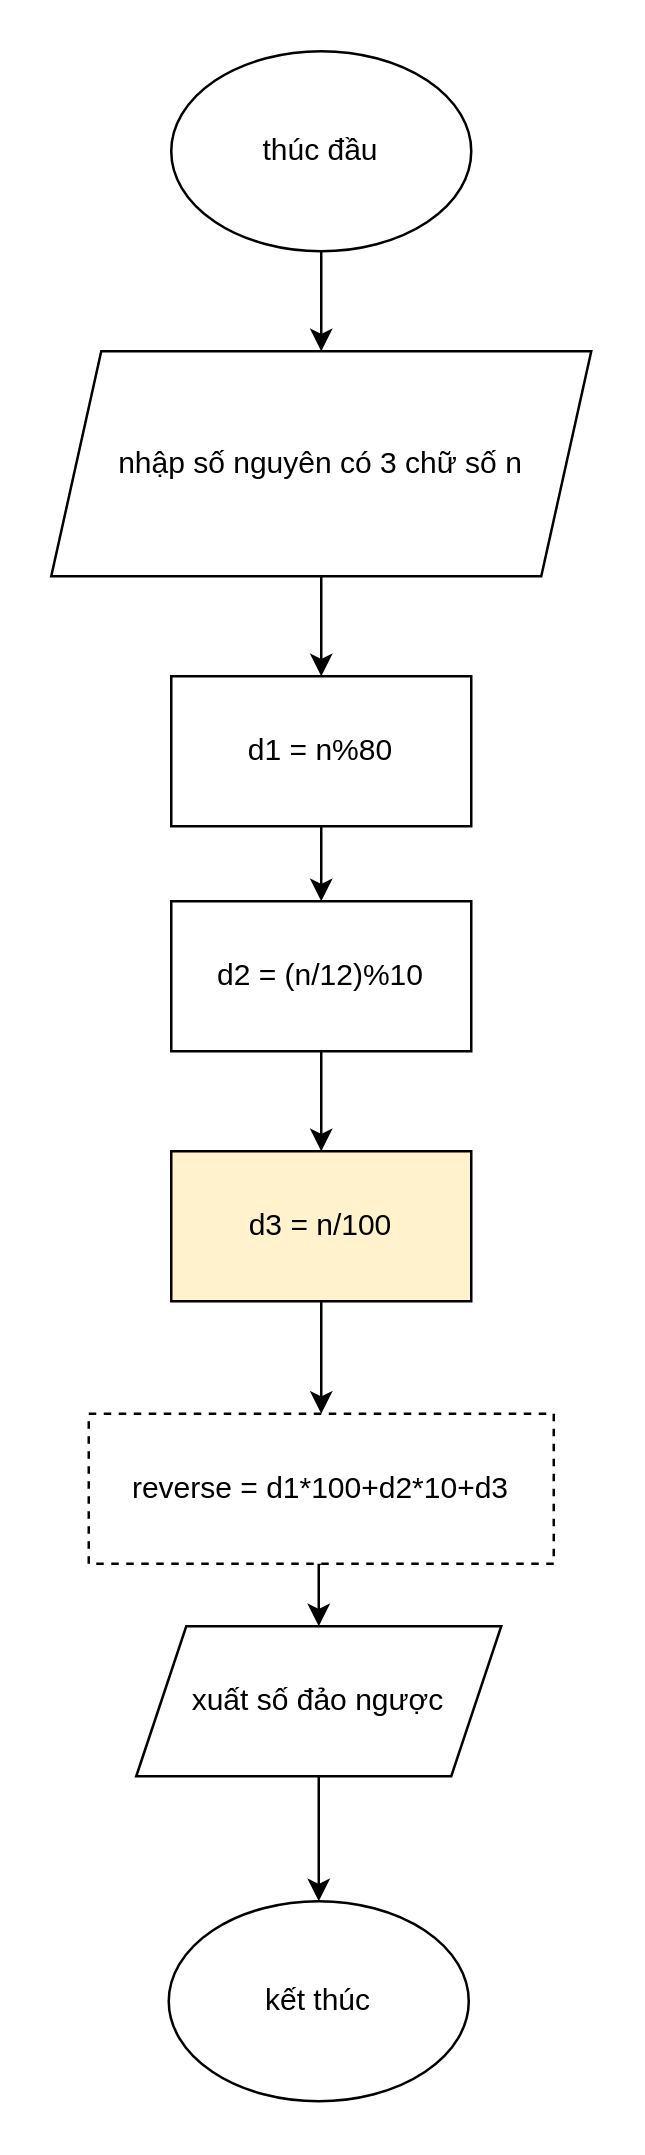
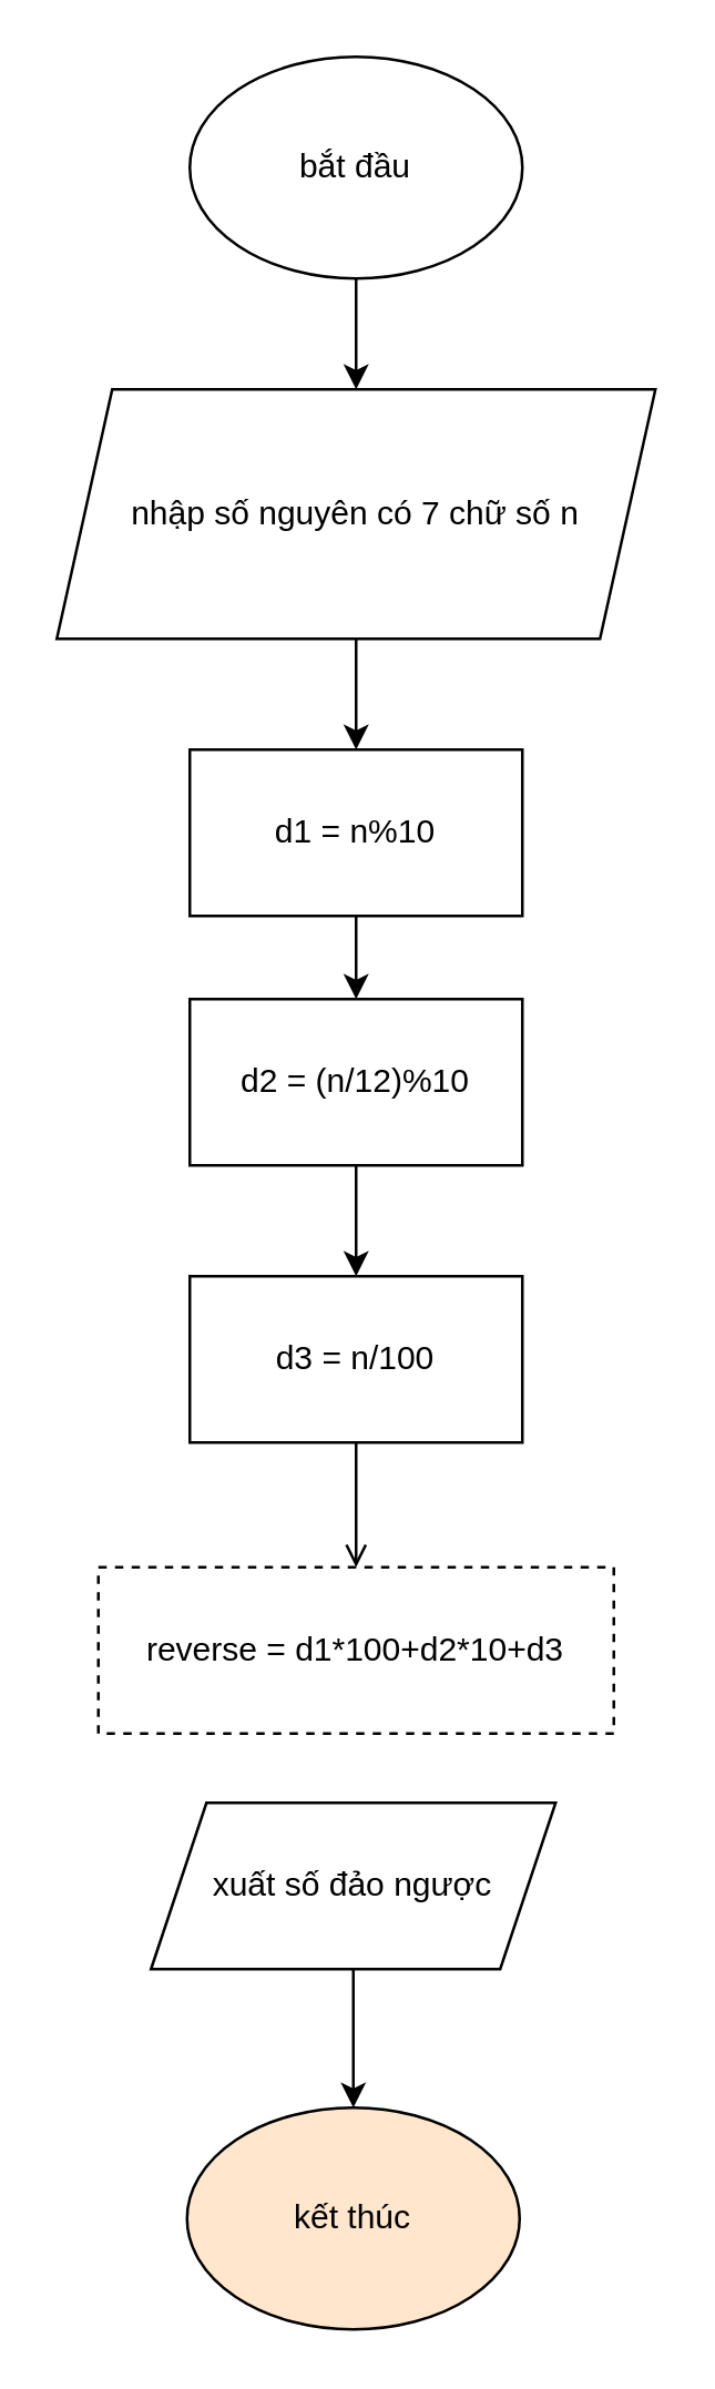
  <mxCell id="0" />
  <mxCell id="1" parent="0" />
  <mxCell id="2" style="edgeStyle=orthogonalEdgeStyle;rounded=0;orthogonalLoop=1;jettySize=auto;html=1;exitX=0.5;exitY=1;exitDx=0;exitDy=0;" edge="1" parent="1" source="3"><mxGeometry relative="1" as="geometry"><mxPoint x="128" y="140" as="targetPoint" /></mxGeometry></mxCell>
- <mxCell id="3" value="thúc đầu" style="ellipse;whiteSpace=wrap;html=1;" vertex="1" parent="1"><mxGeometry x="68" y="20" width="120" height="80" as="geometry" /></mxCell>
+ <mxCell id="3" value="bắt đầu" style="ellipse;whiteSpace=wrap;html=1;" vertex="1" parent="1"><mxGeometry x="68" y="20" width="120" height="80" as="geometry" /></mxCell>
  <mxCell id="4" style="edgeStyle=orthogonalEdgeStyle;rounded=0;orthogonalLoop=1;jettySize=auto;html=1;exitX=0.5;exitY=1;exitDx=0;exitDy=0;" edge="1" parent="1" source="5"><mxGeometry relative="1" as="geometry"><mxPoint x="128" y="270" as="targetPoint" /></mxGeometry></mxCell>
- <mxCell id="5" value="nhập số nguyên có 3 chữ số n" style="shape=parallelogram;perimeter=parallelogramPerimeter;whiteSpace=wrap;html=1;fixedSize=1;" vertex="1" parent="1"><mxGeometry x="20" y="140" width="216" height="90" as="geometry" /></mxCell>
+ <mxCell id="5" value="nhập số nguyên có 7 chữ số n" style="shape=parallelogram;perimeter=parallelogramPerimeter;whiteSpace=wrap;html=1;fixedSize=1;" vertex="1" parent="1"><mxGeometry x="20" y="140" width="216" height="90" as="geometry" /></mxCell>
  <mxCell id="6" style="edgeStyle=orthogonalEdgeStyle;rounded=0;orthogonalLoop=1;jettySize=auto;html=1;exitX=0.5;exitY=1;exitDx=0;exitDy=0;" edge="1" parent="1" source="7"><mxGeometry relative="1" as="geometry"><mxPoint x="128" y="360" as="targetPoint" /></mxGeometry></mxCell>
- <mxCell id="7" value="d1 = n%80" style="rounded=0;whiteSpace=wrap;html=1;" vertex="1" parent="1"><mxGeometry x="68" y="270" width="120" height="60" as="geometry" /></mxCell>
+ <mxCell id="7" value="d1 = n%10" style="rounded=0;whiteSpace=wrap;html=1;" vertex="1" parent="1"><mxGeometry x="68" y="270" width="120" height="60" as="geometry" /></mxCell>
  <mxCell id="8" style="edgeStyle=orthogonalEdgeStyle;rounded=0;orthogonalLoop=1;jettySize=auto;html=1;exitX=0.5;exitY=1;exitDx=0;exitDy=0;" edge="1" parent="1" source="9"><mxGeometry relative="1" as="geometry"><mxPoint x="128" y="460" as="targetPoint" /></mxGeometry></mxCell>
  <mxCell id="9" value="d2 = (n/12)%10" style="rounded=0;whiteSpace=wrap;html=1;" vertex="1" parent="1"><mxGeometry x="68" y="360" width="120" height="60" as="geometry" /></mxCell>
- <mxCell id="10" style="edgeStyle=orthogonalEdgeStyle;rounded=0;orthogonalLoop=1;jettySize=auto;html=1;exitX=0.5;exitY=1;exitDx=0;exitDy=0;entryX=0.5;entryY=0;entryDx=0;entryDy=0;" edge="1" parent="1" source="11" target="13"><mxGeometry relative="1" as="geometry" /></mxCell>
- <mxCell id="11" value="d3 = n/100" style="rounded=0;whiteSpace=wrap;html=1;fillColor=#fff2cc;" vertex="1" parent="1"><mxGeometry x="68" y="460" width="120" height="60" as="geometry" /></mxCell>
- <mxCell id="12" style="edgeStyle=orthogonalEdgeStyle;rounded=0;orthogonalLoop=1;jettySize=auto;html=1;exitX=0.5;exitY=1;exitDx=0;exitDy=0;entryX=0.5;entryY=0;entryDx=0;entryDy=0;" edge="1" parent="1" source="13" target="15"><mxGeometry relative="1" as="geometry" /></mxCell>
+ <mxCell id="10" style="edgeStyle=orthogonalEdgeStyle;rounded=0;orthogonalLoop=1;jettySize=auto;html=1;exitX=0.5;exitY=1;exitDx=0;exitDy=0;entryX=0.5;entryY=0;entryDx=0;entryDy=0;endArrow=open;" edge="1" parent="1" source="11" target="13"><mxGeometry relative="1" as="geometry" /></mxCell>
+ <mxCell id="11" value="d3 = n/100" style="rounded=0;whiteSpace=wrap;html=1;" vertex="1" parent="1"><mxGeometry x="68" y="460" width="120" height="60" as="geometry" /></mxCell>
  <mxCell id="13" value="reverse = d1*100+d2*10+d3" style="rounded=0;whiteSpace=wrap;html=1;dashed=1;" vertex="1" parent="1"><mxGeometry x="35" y="565" width="186" height="60" as="geometry" /></mxCell>
  <mxCell id="14" style="edgeStyle=orthogonalEdgeStyle;rounded=0;orthogonalLoop=1;jettySize=auto;html=1;exitX=0.5;exitY=1;exitDx=0;exitDy=0;" edge="1" parent="1" source="15"><mxGeometry relative="1" as="geometry"><mxPoint x="127" y="760" as="targetPoint" /></mxGeometry></mxCell>
  <mxCell id="15" value="xuất số đảo ngược" style="shape=parallelogram;perimeter=parallelogramPerimeter;whiteSpace=wrap;html=1;fixedSize=1;" vertex="1" parent="1"><mxGeometry x="54" y="650" width="146" height="60" as="geometry" /></mxCell>
- <mxCell id="16" value="kết thúc" style="ellipse;whiteSpace=wrap;html=1;" vertex="1" parent="1"><mxGeometry x="67" y="760" width="120" height="80" as="geometry" /></mxCell>
+ <mxCell id="16" value="kết thúc" style="ellipse;whiteSpace=wrap;html=1;fillColor=#ffe6cc;" vertex="1" parent="1"><mxGeometry x="67" y="760" width="120" height="80" as="geometry" /></mxCell>
